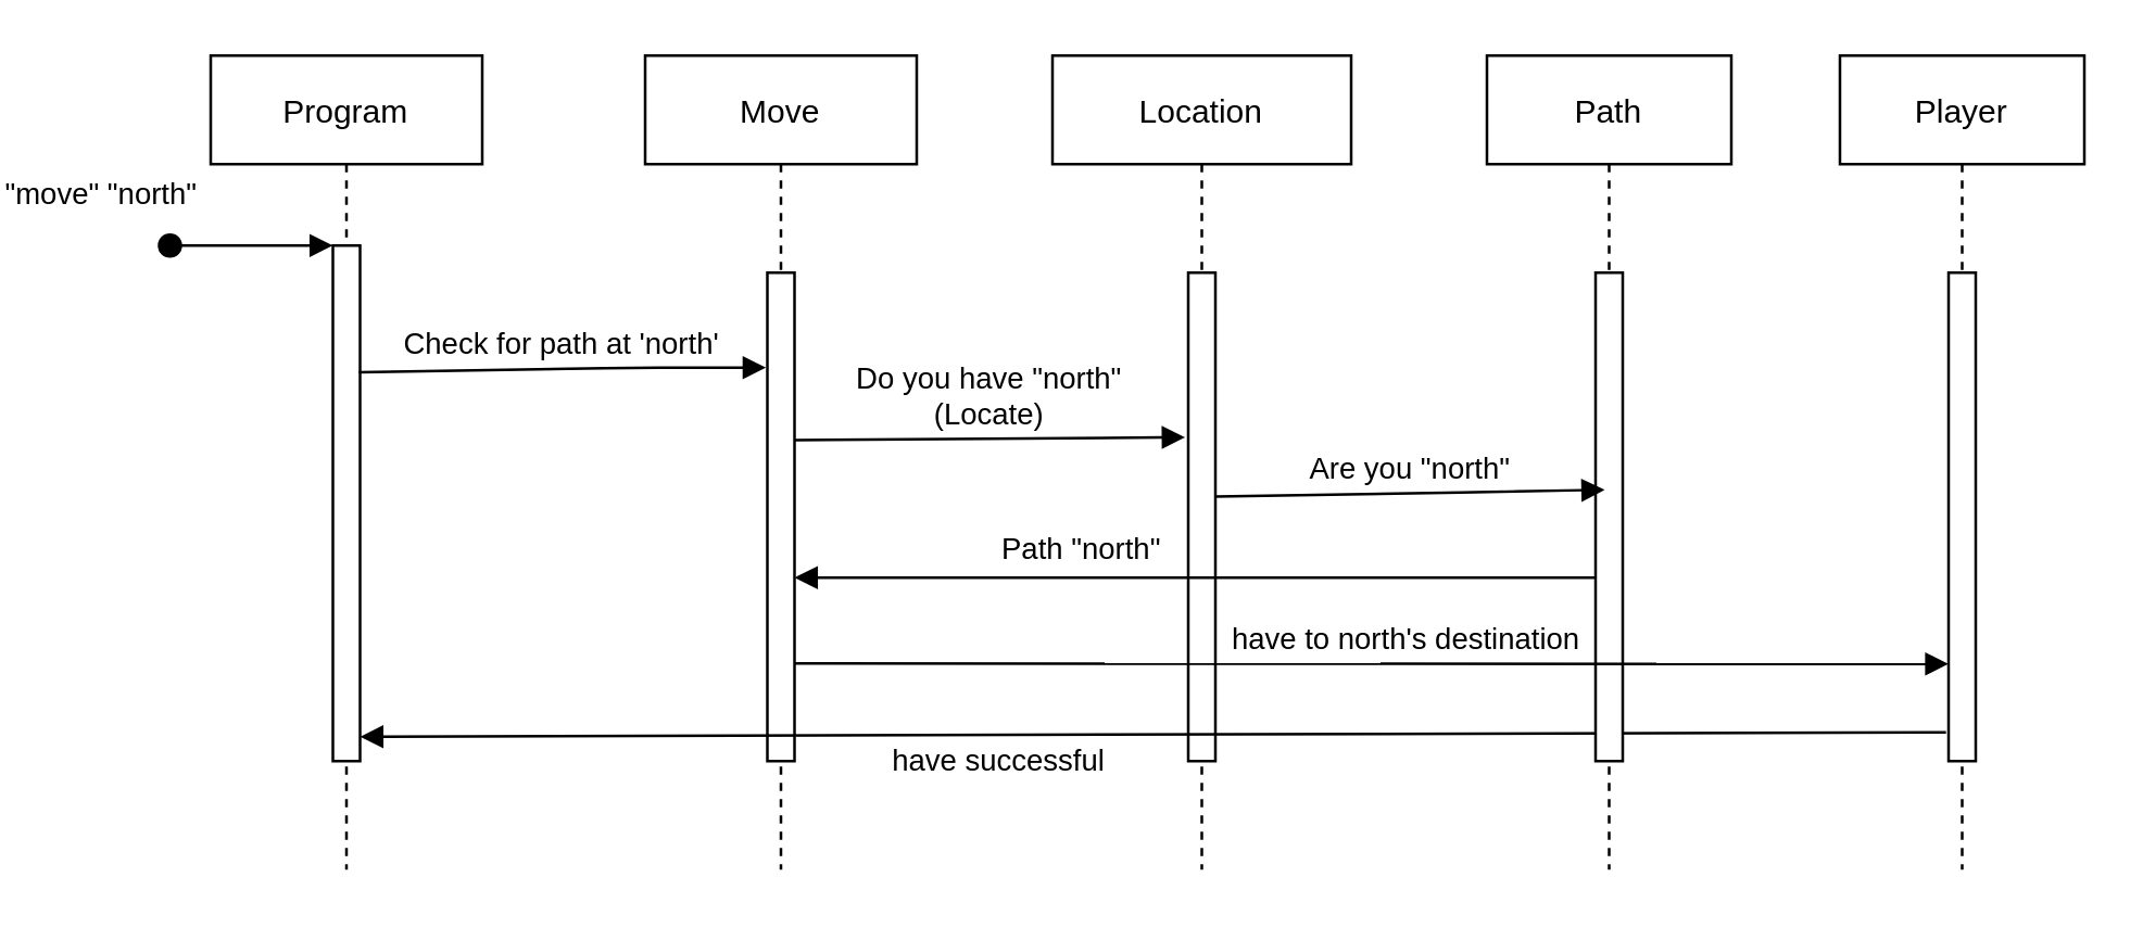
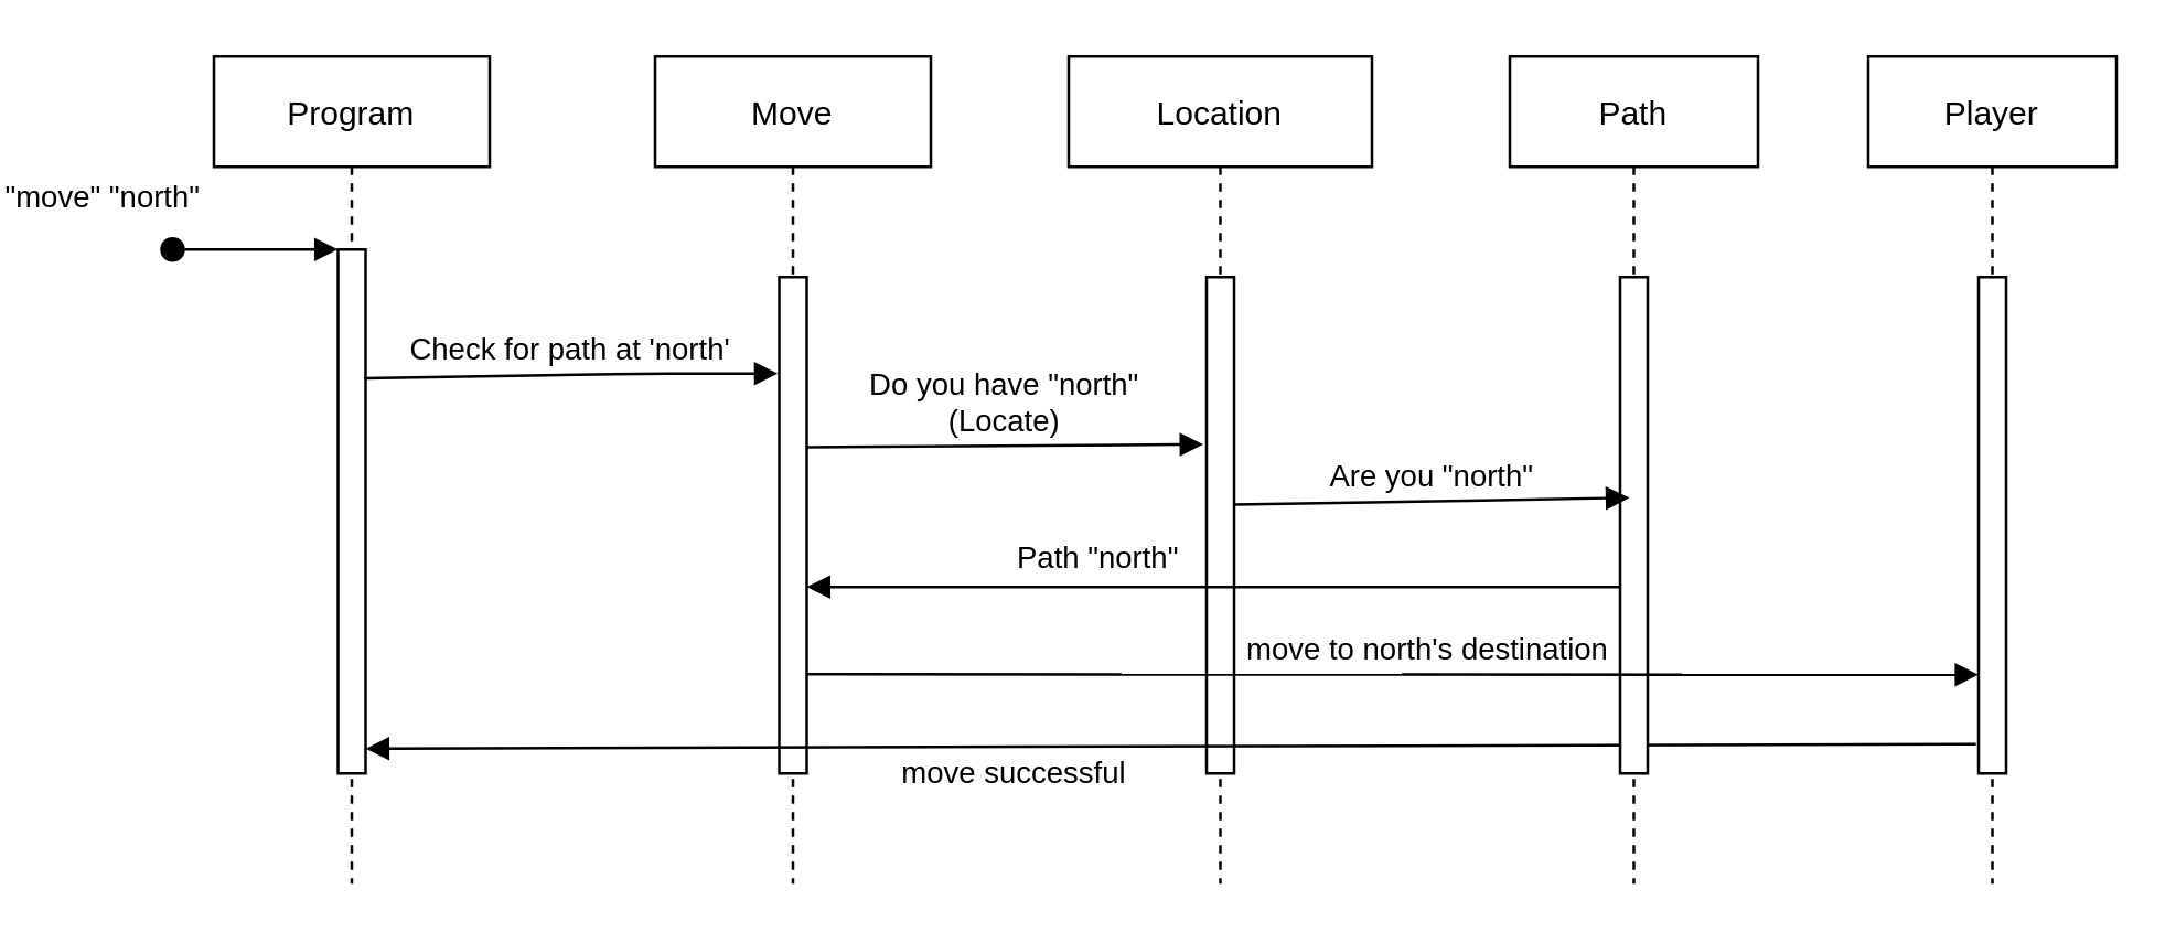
  <mxCell id="0" />
  <mxCell id="1" parent="0" />
  <mxCell id="2" value="Program" style="shape=umlLifeline;perimeter=lifelinePerimeter;container=1;collapsible=0;recursiveResize=0;rounded=0;shadow=0;strokeWidth=1;" parent="1" vertex="1"><mxGeometry x="20" y="20" width="100" height="300" as="geometry" /></mxCell>
  <mxCell id="3" value="" style="points=[];perimeter=orthogonalPerimeter;rounded=0;shadow=0;strokeWidth=1;" parent="2" vertex="1"><mxGeometry x="45" y="70" width="10" height="190" as="geometry" /></mxCell>
  <mxCell id="4" value="&quot;move&quot; &quot;north&quot;" style="verticalAlign=bottom;startArrow=oval;endArrow=block;startSize=8;shadow=0;strokeWidth=1;" parent="2" target="3" edge="1"><mxGeometry x="-1" y="27" relative="1" as="geometry"><mxPoint x="-15" y="70" as="sourcePoint" /><mxPoint x="-25" y="17" as="offset" /></mxGeometry></mxCell>
  <mxCell id="5" value="Move" style="shape=umlLifeline;perimeter=lifelinePerimeter;container=1;collapsible=0;recursiveResize=0;rounded=0;shadow=0;strokeWidth=1;" parent="1" vertex="1"><mxGeometry x="180" y="20" width="100" height="300" as="geometry" /></mxCell>
  <mxCell id="6" value="" style="points=[];perimeter=orthogonalPerimeter;rounded=0;shadow=0;strokeWidth=1;" parent="5" vertex="1"><mxGeometry x="45" y="80" width="10" height="180" as="geometry" /></mxCell>
  <mxCell id="7" value="Do you have &quot;north&quot;&#10;(Locate)" style="verticalAlign=bottom;endArrow=block;shadow=0;strokeWidth=1;exitX=0.954;exitY=0.246;exitDx=0;exitDy=0;exitPerimeter=0;entryX=-0.117;entryY=0.337;entryDx=0;entryDy=0;entryPerimeter=0;" edge="1" parent="5" target="9"><mxGeometry relative="1" as="geometry"><mxPoint x="55.0" y="141.74" as="sourcePoint" /><mxPoint x="204.96" y="140" as="targetPoint" /><Array as="points" /></mxGeometry></mxCell>
  <mxCell id="8" value="Location" style="shape=umlLifeline;perimeter=lifelinePerimeter;container=1;collapsible=0;recursiveResize=0;rounded=0;shadow=0;strokeWidth=1;" parent="1" vertex="1"><mxGeometry x="330" y="20" width="110" height="300" as="geometry" /></mxCell>
  <mxCell id="9" value="" style="points=[];perimeter=orthogonalPerimeter;rounded=0;shadow=0;strokeWidth=1;" parent="8" vertex="1"><mxGeometry x="50" y="80" width="10" height="180" as="geometry" /></mxCell>
  <mxCell id="10" value="&lt;span style=&quot;background-color: rgb(255 , 255 , 255)&quot;&gt;&lt;font style=&quot;font-size: 11px&quot;&gt;Path &quot;north&quot;&lt;/font&gt;&lt;/span&gt;" style="text;html=1;strokeColor=none;fillColor=none;align=center;verticalAlign=middle;whiteSpace=wrap;rounded=0;" vertex="1" parent="8"><mxGeometry x="-29" y="167" width="80" height="30" as="geometry" /></mxCell>
  <mxCell id="11" value="" style="verticalAlign=bottom;endArrow=block;shadow=0;strokeWidth=1;exitX=-0.094;exitY=0.941;exitDx=0;exitDy=0;exitPerimeter=0;" edge="1" parent="8" source="15"><mxGeometry relative="1" as="geometry"><mxPoint x="324" y="251" as="sourcePoint" /><mxPoint x="-255" y="251" as="targetPoint" /><Array as="points" /></mxGeometry></mxCell>
  <mxCell id="12" value="Path" style="shape=umlLifeline;perimeter=lifelinePerimeter;container=1;collapsible=0;recursiveResize=0;rounded=0;shadow=0;strokeWidth=1;" parent="1" vertex="1"><mxGeometry x="490" y="20" width="90" height="300" as="geometry" /></mxCell>
  <mxCell id="13" value="" style="points=[];perimeter=orthogonalPerimeter;rounded=0;shadow=0;strokeWidth=1;" parent="12" vertex="1"><mxGeometry x="40" y="80" width="10" height="180" as="geometry" /></mxCell>
  <mxCell id="14" value="Player" style="shape=umlLifeline;perimeter=lifelinePerimeter;container=1;collapsible=0;recursiveResize=0;rounded=0;shadow=0;strokeWidth=1;" vertex="1" parent="1"><mxGeometry x="620" y="20" width="90" height="300" as="geometry" /></mxCell>
  <mxCell id="15" value="" style="points=[];perimeter=orthogonalPerimeter;rounded=0;shadow=0;strokeWidth=1;" vertex="1" parent="14"><mxGeometry x="40" y="80" width="10" height="180" as="geometry" /></mxCell>
  <mxCell id="16" value="Check for path at 'north'" style="verticalAlign=bottom;endArrow=block;shadow=0;strokeWidth=1;exitX=0.954;exitY=0.246;exitDx=0;exitDy=0;exitPerimeter=0;" parent="1" source="3" edge="1"><mxGeometry relative="1" as="geometry"><mxPoint x="85" y="135" as="sourcePoint" /><mxPoint x="224.5" y="135" as="targetPoint" /><Array as="points"><mxPoint x="175" y="135" /></Array></mxGeometry></mxCell>
  <mxCell id="17" value="Are you &quot;north&quot;" style="verticalAlign=bottom;endArrow=block;shadow=0;strokeWidth=1;exitX=0.954;exitY=0.246;exitDx=0;exitDy=0;exitPerimeter=0;entryX=-0.163;entryY=0.37;entryDx=0;entryDy=0;entryPerimeter=0;" edge="1" parent="1"><mxGeometry relative="1" as="geometry"><mxPoint x="390" y="182.54" as="sourcePoint" /><mxPoint x="533.37" y="180" as="targetPoint" /><Array as="points"><mxPoint x="490.46" y="180.8" /></Array></mxGeometry></mxCell>
  <mxCell id="18" value="" style="verticalAlign=bottom;endArrow=block;shadow=0;strokeWidth=1;exitX=0;exitY=0.796;exitDx=0;exitDy=0;exitPerimeter=0;" edge="1" parent="1" target="6"><mxGeometry relative="1" as="geometry"><mxPoint x="530" y="212.36" as="sourcePoint" /><mxPoint x="234.83" y="215.56" as="targetPoint" /><Array as="points" /></mxGeometry></mxCell>
  <mxCell id="19" value="" style="verticalAlign=bottom;endArrow=block;shadow=0;strokeWidth=1;entryX=-0.003;entryY=0.87;entryDx=0;entryDy=0;entryPerimeter=0;" edge="1" parent="1"><mxGeometry relative="1" as="geometry"><mxPoint x="235" y="244" as="sourcePoint" /><mxPoint x="659.97" y="244.2" as="targetPoint" /><Array as="points" /></mxGeometry></mxCell>
- <mxCell id="20" value="have to north's destination" style="text;html=1;align=center;verticalAlign=middle;resizable=0;points=[];autosize=1;strokeColor=none;fillColor=none;fontSize=11;" vertex="1" parent="1"><mxGeometry x="385" y="225" width="150" height="20" as="geometry" /></mxCell>
- <mxCell id="21" value="have successful" style="text;html=1;align=center;verticalAlign=middle;resizable=0;points=[];autosize=1;strokeColor=none;fillColor=none;fontSize=11;" vertex="1" parent="1"><mxGeometry x="260" y="270" width="100" height="20" as="geometry" /></mxCell>
+ <mxCell id="20" value="move to north's destination" style="text;html=1;align=center;verticalAlign=middle;resizable=0;points=[];autosize=1;strokeColor=none;fillColor=none;fontSize=11;" vertex="1" parent="1"><mxGeometry x="385" y="225" width="150" height="20" as="geometry" /></mxCell>
+ <mxCell id="21" value="move successful" style="text;html=1;align=center;verticalAlign=middle;resizable=0;points=[];autosize=1;strokeColor=none;fillColor=none;fontSize=11;" vertex="1" parent="1"><mxGeometry x="260" y="270" width="100" height="20" as="geometry" /></mxCell>
